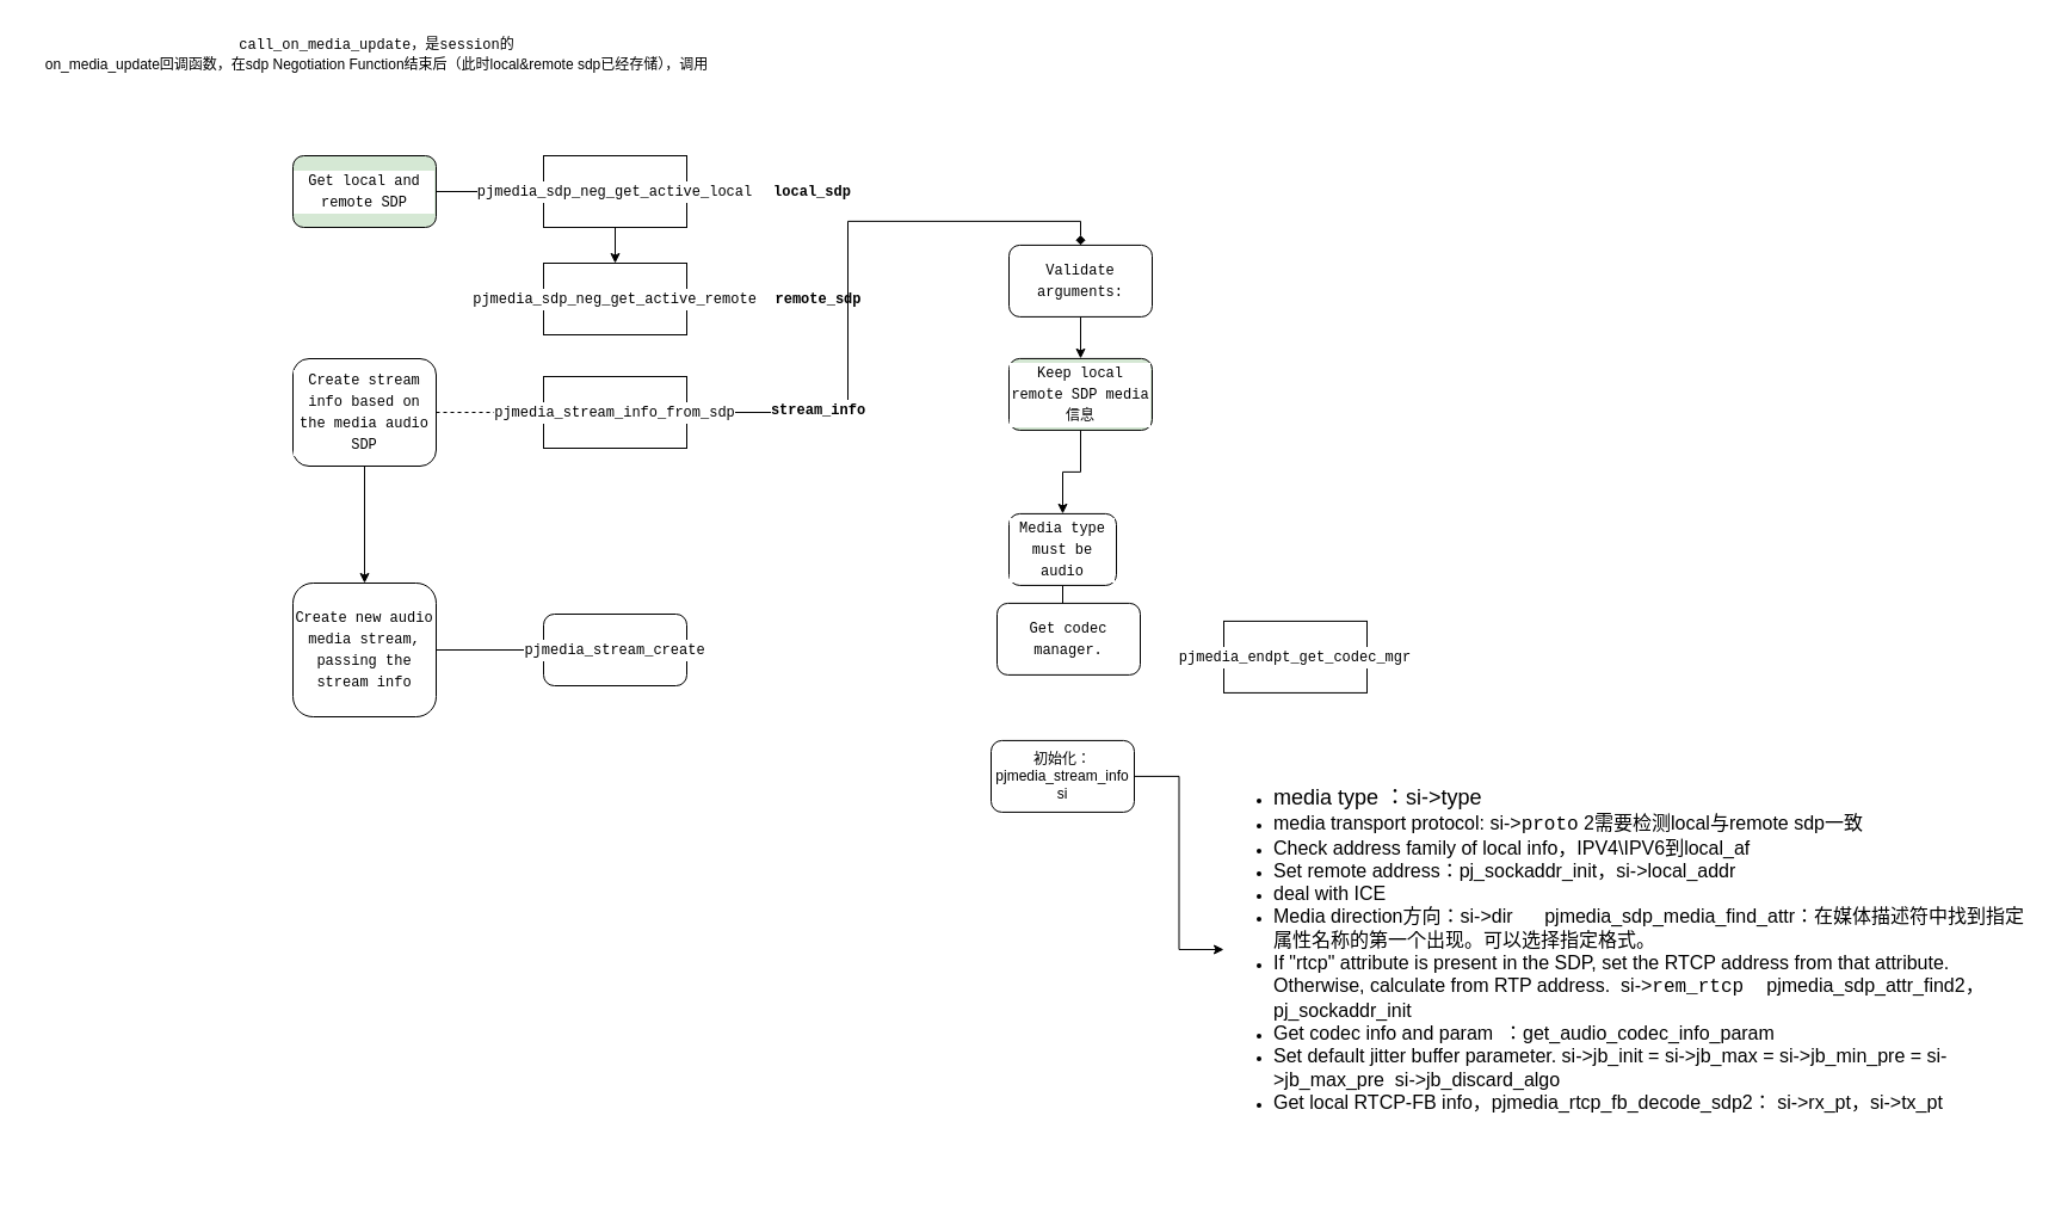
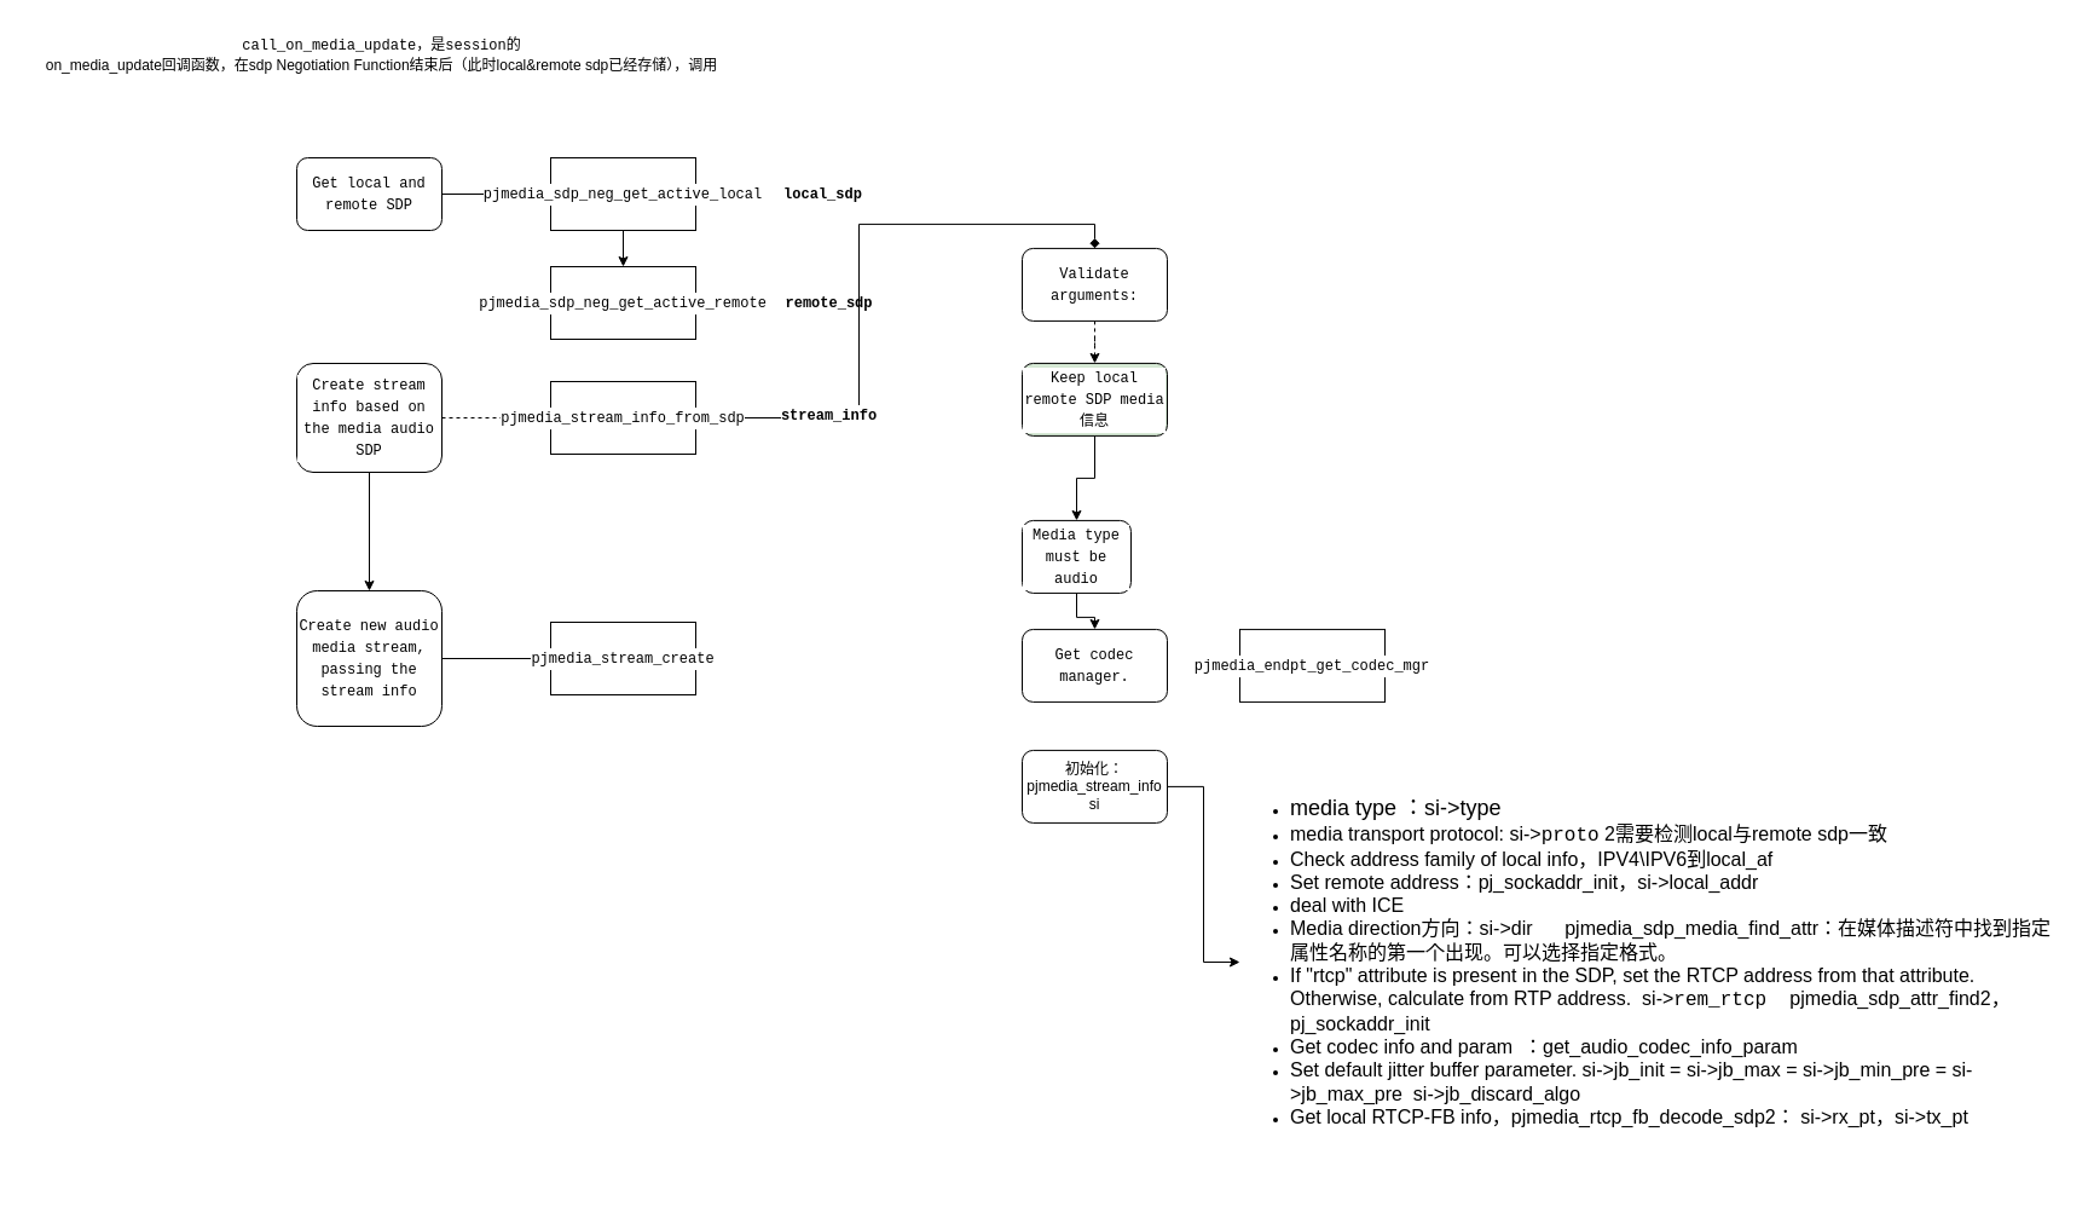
  <mxCell id="0" />
  <mxCell id="1" parent="0" />
  <mxCell id="2" style="edgeStyle=orthogonalEdgeStyle;rounded=0;orthogonalLoop=1;jettySize=auto;html=1;exitX=1;exitY=0.5;exitDx=0;exitDy=0;entryX=0;entryY=0.5;entryDx=0;entryDy=0;" edge="1" parent="1" source="3" target="6"><mxGeometry relative="1" as="geometry" /></mxCell>
- <mxCell id="3" value="&lt;div style=&quot;background-color: rgb(255, 255, 255); font-family: Menlo, Monaco, &amp;quot;Courier New&amp;quot;, monospace; line-height: 18px;&quot;&gt;Get local and remote SDP&lt;/div&gt;" style="rounded=1;whiteSpace=wrap;html=1;fillColor=#d5e8d4;" vertex="1" parent="1"><mxGeometry x="245" y="130" width="120" height="60" as="geometry" /></mxCell>
+ <mxCell id="3" value="&lt;div style=&quot;background-color: rgb(255, 255, 255); font-family: Menlo, Monaco, &amp;quot;Courier New&amp;quot;, monospace; line-height: 18px;&quot;&gt;Get local and remote SDP&lt;/div&gt;" style="rounded=1;whiteSpace=wrap;html=1;" vertex="1" parent="1"><mxGeometry x="245" y="130" width="120" height="60" as="geometry" /></mxCell>
  <mxCell id="4" value="&lt;div style=&quot;background-color: rgb(255, 255, 255); font-family: Menlo, Monaco, &amp;quot;Courier New&amp;quot;, monospace; line-height: 18px;&quot;&gt;call_on_media_update，是session的&lt;/div&gt;on_media_update回调函数，在sdp&amp;nbsp;Negotiation Function结束后（此时local&amp;amp;remote sdp已经存储），调用" style="text;html=1;align=center;verticalAlign=middle;resizable=0;points=[];autosize=1;strokeColor=none;fillColor=none;" vertex="1" parent="1"><mxGeometry x="20" y="20" width="590" height="50" as="geometry" /></mxCell>
  <mxCell id="5" value="" style="edgeStyle=orthogonalEdgeStyle;rounded=0;orthogonalLoop=1;jettySize=auto;html=1;" edge="1" parent="1" source="6" target="7"><mxGeometry relative="1" as="geometry" /></mxCell>
  <mxCell id="6" value="&lt;div style=&quot;background-color: rgb(255, 255, 255); font-family: Menlo, Monaco, &amp;quot;Courier New&amp;quot;, monospace; line-height: 18px;&quot;&gt;pjmedia_sdp_neg_get_active_local&lt;/div&gt;" style="rounded=0;whiteSpace=wrap;html=1;" vertex="1" parent="1"><mxGeometry x="455" y="130" width="120" height="60" as="geometry" /></mxCell>
  <mxCell id="7" value="&lt;div style=&quot;background-color: rgb(255, 255, 255); font-family: Menlo, Monaco, &amp;quot;Courier New&amp;quot;, monospace; line-height: 18px;&quot;&gt;pjmedia_sdp_neg_get_active_remote&lt;/div&gt;" style="rounded=0;whiteSpace=wrap;html=1;" vertex="1" parent="1"><mxGeometry x="455" y="220" width="120" height="60" as="geometry" /></mxCell>
  <mxCell id="8" value="&lt;div style=&quot;background-color: rgb(255, 255, 255); font-family: Menlo, Monaco, &amp;quot;Courier New&amp;quot;, monospace; line-height: 18px;&quot;&gt;&lt;b&gt;local_sdp&lt;/b&gt;&lt;/div&gt;" style="text;html=1;align=center;verticalAlign=middle;resizable=0;points=[];autosize=1;strokeColor=none;fillColor=none;" vertex="1" parent="1"><mxGeometry x="635" y="145" width="90" height="30" as="geometry" /></mxCell>
  <mxCell id="9" value="&lt;div style=&quot;background-color: rgb(255, 255, 255); font-family: Menlo, Monaco, &amp;quot;Courier New&amp;quot;, monospace; line-height: 18px;&quot;&gt;&lt;b&gt;remote_sdp&lt;/b&gt;&lt;/div&gt;" style="text;html=1;align=center;verticalAlign=middle;resizable=0;points=[];autosize=1;strokeColor=none;fillColor=none;" vertex="1" parent="1"><mxGeometry x="635" y="235" width="100" height="30" as="geometry" /></mxCell>
  <mxCell id="10" value="" style="edgeStyle=orthogonalEdgeStyle;rounded=0;orthogonalLoop=1;jettySize=auto;html=1;dashed=1;" edge="1" parent="1" source="12" target="14"><mxGeometry relative="1" as="geometry" /></mxCell>
  <mxCell id="11" value="" style="edgeStyle=orthogonalEdgeStyle;rounded=0;orthogonalLoop=1;jettySize=auto;html=1;" edge="1" parent="1" source="12" target="28"><mxGeometry relative="1" as="geometry" /></mxCell>
  <mxCell id="12" value="&lt;div style=&quot;background-color: rgb(255, 255, 255); font-family: Menlo, Monaco, &amp;quot;Courier New&amp;quot;, monospace; line-height: 18px;&quot;&gt;Create stream info based on the media audio SDP&lt;/div&gt;" style="rounded=1;whiteSpace=wrap;html=1;" vertex="1" parent="1"><mxGeometry x="245" y="300" width="120" height="90" as="geometry" /></mxCell>
  <mxCell id="13" style="edgeStyle=orthogonalEdgeStyle;rounded=0;orthogonalLoop=1;jettySize=auto;html=1;exitX=1;exitY=0.5;exitDx=0;exitDy=0;entryX=0.5;entryY=0;entryDx=0;entryDy=0;endArrow=diamond;" edge="1" parent="1" source="14" target="17"><mxGeometry relative="1" as="geometry" /></mxCell>
  <mxCell id="14" value="&lt;div style=&quot;background-color: rgb(255, 255, 255); font-family: Menlo, Monaco, &amp;quot;Courier New&amp;quot;, monospace; line-height: 18px;&quot;&gt;pjmedia_stream_info_from_sdp&lt;/div&gt;" style="rounded=0;whiteSpace=wrap;html=1;" vertex="1" parent="1"><mxGeometry x="455" y="315" width="120" height="60" as="geometry" /></mxCell>
  <mxCell id="15" value="&lt;div style=&quot;background-color: rgb(255, 255, 255); font-family: Menlo, Monaco, &amp;quot;Courier New&amp;quot;, monospace; line-height: 18px;&quot;&gt;&lt;b&gt;stream_info&lt;/b&gt;&lt;/div&gt;" style="text;html=1;align=center;verticalAlign=middle;resizable=0;points=[];autosize=1;strokeColor=none;fillColor=none;" vertex="1" parent="1"><mxGeometry x="635" y="328" width="100" height="30" as="geometry" /></mxCell>
- <mxCell id="16" value="" style="edgeStyle=orthogonalEdgeStyle;rounded=0;orthogonalLoop=1;jettySize=auto;html=1;" edge="1" parent="1" source="17" target="19"><mxGeometry relative="1" as="geometry" /></mxCell>
+ <mxCell id="16" value="" style="edgeStyle=orthogonalEdgeStyle;rounded=0;orthogonalLoop=1;jettySize=auto;html=1;dashed=1;" edge="1" parent="1" source="17" target="19"><mxGeometry relative="1" as="geometry" /></mxCell>
  <mxCell id="17" value="&lt;div style=&quot;background-color: rgb(255, 255, 255); font-family: Menlo, Monaco, &amp;quot;Courier New&amp;quot;, monospace; line-height: 18px;&quot;&gt;Validate arguments:&lt;/div&gt;" style="rounded=1;whiteSpace=wrap;html=1;" vertex="1" parent="1"><mxGeometry x="845" y="204.92" width="120" height="60" as="geometry" /></mxCell>
  <mxCell id="18" value="" style="edgeStyle=orthogonalEdgeStyle;rounded=0;orthogonalLoop=1;jettySize=auto;html=1;" edge="1" parent="1" source="19" target="21"><mxGeometry relative="1" as="geometry" /></mxCell>
  <mxCell id="19" value="&lt;div style=&quot;background-color: rgb(255, 255, 255); font-family: Menlo, Monaco, &amp;quot;Courier New&amp;quot;, monospace; line-height: 18px;&quot;&gt;Keep local remote SDP media 信息&lt;/div&gt;" style="rounded=1;whiteSpace=wrap;html=1;fillColor=#d5e8d4;" vertex="1" parent="1"><mxGeometry x="845" y="299.92" width="120" height="60" as="geometry" /></mxCell>
  <mxCell id="20" value="" style="edgeStyle=orthogonalEdgeStyle;rounded=0;orthogonalLoop=1;jettySize=auto;html=1;" edge="1" parent="1" source="21" target="22"><mxGeometry relative="1" as="geometry" /></mxCell>
  <mxCell id="21" value="&lt;div style=&quot;background-color: rgb(255, 255, 255); font-family: Menlo, Monaco, &amp;quot;Courier New&amp;quot;, monospace; line-height: 18px;&quot;&gt;Media type must be audio &lt;/div&gt;" style="rounded=1;whiteSpace=wrap;html=1;" vertex="1" parent="1"><mxGeometry x="845" y="429.92" width="90" height="60" as="geometry" /></mxCell>
- <mxCell id="22" value="&lt;div style=&quot;background-color: rgb(255, 255, 255); font-family: Menlo, Monaco, &amp;quot;Courier New&amp;quot;, monospace; line-height: 18px;&quot;&gt;Get codec manager.&lt;/div&gt;" style="rounded=1;whiteSpace=wrap;html=1;" vertex="1" parent="1"><mxGeometry x="835" y="504.92" width="120" height="60" as="geometry" /></mxCell>
+ <mxCell id="22" value="&lt;div style=&quot;background-color: rgb(255, 255, 255); font-family: Menlo, Monaco, &amp;quot;Courier New&amp;quot;, monospace; line-height: 18px;&quot;&gt;Get codec manager.&lt;/div&gt;" style="rounded=1;whiteSpace=wrap;html=1;" vertex="1" parent="1"><mxGeometry x="845" y="519.92" width="120" height="60" as="geometry" /></mxCell>
  <mxCell id="23" value="&lt;div style=&quot;background-color: rgb(255, 255, 255); font-family: Menlo, Monaco, &amp;quot;Courier New&amp;quot;, monospace; line-height: 18px;&quot;&gt;pjmedia_endpt_get_codec_mgr&lt;/div&gt;" style="rounded=0;whiteSpace=wrap;html=1;" vertex="1" parent="1"><mxGeometry x="1025" y="519.92" width="120" height="60" as="geometry" /></mxCell>
  <mxCell id="24" style="edgeStyle=orthogonalEdgeStyle;rounded=0;orthogonalLoop=1;jettySize=auto;html=1;exitX=1;exitY=0.5;exitDx=0;exitDy=0;" edge="1" parent="1" source="25" target="26"><mxGeometry relative="1" as="geometry" /></mxCell>
- <mxCell id="25" value="初始化：pjmedia_stream_info si" style="rounded=1;whiteSpace=wrap;html=1;" vertex="1" parent="1"><mxGeometry x="830" y="619.92" width="120" height="60" as="geometry" /></mxCell>
+ <mxCell id="25" value="初始化：pjmedia_stream_info si" style="rounded=1;whiteSpace=wrap;html=1;" vertex="1" parent="1"><mxGeometry x="845" y="619.92" width="120" height="60" as="geometry" /></mxCell>
  <mxCell id="26" value="&lt;ul&gt;&lt;li&gt;&lt;font style=&quot;font-size: 18px;&quot;&gt;&lt;span style=&quot;background-color: initial;&quot;&gt;media type ：si-&amp;gt;type&lt;/span&gt;&lt;br&gt;&lt;/font&gt;&lt;/li&gt;&lt;li&gt;&lt;font size=&quot;3&quot;&gt;media transport protocol: si-&amp;gt;&lt;span style=&quot;background-color: rgb(255, 255, 255); font-family: Menlo, Monaco, &amp;quot;Courier New&amp;quot;, monospace;&quot;&gt;proto&lt;/span&gt;&lt;span style=&quot;background-color: initial;&quot;&gt;&amp;nbsp;2需要检测local与remote sdp一致&lt;/span&gt;&lt;br&gt;&lt;/font&gt;&lt;/li&gt;&lt;li&gt;&lt;font size=&quot;3&quot;&gt;Check address family of local info，IPV4\IPV6到local_af&lt;/font&gt;&lt;/li&gt;&lt;li&gt;&lt;font size=&quot;3&quot;&gt;Set remote address：pj_sockaddr_init，si-&amp;gt;local_addr&lt;br&gt;&lt;/font&gt;&lt;/li&gt;&lt;li&gt;&lt;font size=&quot;3&quot;&gt;deal with&amp;nbsp;ICE&lt;/font&gt;&lt;/li&gt;&lt;li&gt;&lt;font size=&quot;3&quot;&gt;Media direction方向：si-&amp;gt;dir&amp;nbsp; &amp;nbsp; &amp;nbsp; pjmedia_sdp_media_find_attr：在媒体描述符中找到指定属性名称的第一个出现。可以选择指定格式。&lt;br&gt;&lt;/font&gt;&lt;/li&gt;&lt;li&gt;&lt;font size=&quot;3&quot;&gt;If &quot;rtcp&quot; attribute is present in the SDP, set the RTCP address from that attribute. Otherwise, calculate from RTP address.&amp;nbsp;&amp;nbsp;si-&amp;gt;&lt;span style=&quot;background-color: rgb(255, 255, 255); font-family: Menlo, Monaco, &amp;quot;Courier New&amp;quot;, monospace;&quot;&gt;rem_rtcp&amp;nbsp;&amp;nbsp;&lt;/span&gt;pjmedia_sdp_attr_find2，pj_sockaddr_init&lt;/font&gt;&lt;/li&gt;&lt;li&gt;&lt;font size=&quot;3&quot;&gt;Get codec info and param&amp;nbsp; ：get_audio_codec_info_param&lt;/font&gt;&lt;/li&gt;&lt;li&gt;&lt;font size=&quot;3&quot;&gt;Set default jitter buffer parameter.&amp;nbsp;si-&amp;gt;jb_init = si-&amp;gt;jb_max = si-&amp;gt;jb_min_pre = si-&amp;gt;jb_max_pre&amp;nbsp;&amp;nbsp;si-&amp;gt;jb_discard_algo&lt;/font&gt;&lt;br&gt;&lt;/li&gt;&lt;li&gt;&lt;font size=&quot;3&quot;&gt;Get local RTCP-FB info，pjmedia_rtcp_fb_decode_sdp2： si-&amp;gt;rx_pt，si-&amp;gt;tx_pt&lt;br&gt;&lt;/font&gt;&lt;/li&gt;&lt;/ul&gt;" style="text;strokeColor=none;fillColor=none;html=1;whiteSpace=wrap;verticalAlign=middle;overflow=hidden;" vertex="1" parent="1"><mxGeometry x="1025" y="600" width="680" height="390" as="geometry" /></mxCell>
  <mxCell id="27" value="" style="edgeStyle=orthogonalEdgeStyle;rounded=0;orthogonalLoop=1;jettySize=auto;html=1;" edge="1" parent="1" source="28" target="29"><mxGeometry relative="1" as="geometry" /></mxCell>
  <mxCell id="28" value="&lt;div style=&quot;background-color: rgb(255, 255, 255); font-family: Menlo, Monaco, &amp;quot;Courier New&amp;quot;, monospace; line-height: 18px;&quot;&gt; Create new audio media stream, passing the stream info&lt;/div&gt;" style="rounded=1;whiteSpace=wrap;html=1;" vertex="1" parent="1"><mxGeometry x="245" y="488" width="120" height="112" as="geometry" /></mxCell>
- <mxCell id="29" value="&lt;div style=&quot;background-color: rgb(255, 255, 255); font-family: Menlo, Monaco, &amp;quot;Courier New&amp;quot;, monospace; line-height: 18px;&quot;&gt;pjmedia_stream_create&lt;/div&gt;" style="whiteSpace=wrap;html=1;rounded=1;" vertex="1" parent="1"><mxGeometry x="455" y="514" width="120" height="60" as="geometry" /></mxCell>
+ <mxCell id="29" value="&lt;div style=&quot;background-color: rgb(255, 255, 255); font-family: Menlo, Monaco, &amp;quot;Courier New&amp;quot;, monospace; line-height: 18px;&quot;&gt;pjmedia_stream_create&lt;/div&gt;" style="rounded=0;whiteSpace=wrap;html=1;" vertex="1" parent="1"><mxGeometry x="455" y="514" width="120" height="60" as="geometry" /></mxCell>
